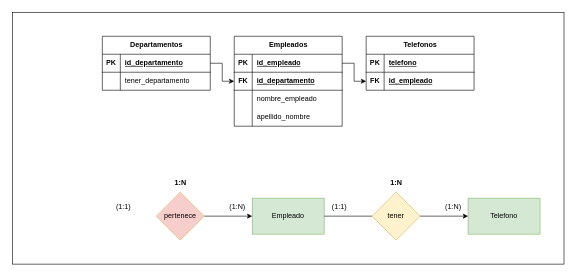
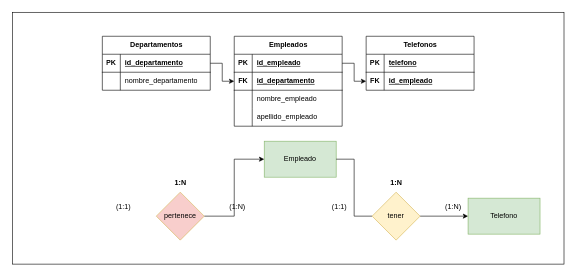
  <mxCell id="0" />
  <mxCell id="1" parent="0" />
  <mxCell id="2" value="" style="rounded=0;whiteSpace=wrap;html=1;" parent="1" vertex="1"><mxGeometry width="920" height="420" as="geometry" x="20" y="20" /></mxCell>
- <mxCell id="3" value="Empleado" style="rounded=0;whiteSpace=wrap;html=1;fillColor=#d5e8d4;strokeColor=#82b366;" parent="1" vertex="1"><mxGeometry x="420" y="330" width="120" height="60" as="geometry" /></mxCell>
+ <mxCell id="3" value="Empleado" style="rounded=0;whiteSpace=wrap;html=1;fillColor=#d5e8d4;strokeColor=#82b366;" parent="1" vertex="1"><mxGeometry x="440" y="235" width="120" height="60" as="geometry" /></mxCell>
  <mxCell id="4" style="edgeStyle=orthogonalEdgeStyle;rounded=0;orthogonalLoop=1;jettySize=auto;html=1;exitX=1;exitY=0.5;exitDx=0;exitDy=0;entryX=0;entryY=0.5;entryDx=0;entryDy=0;" parent="1" source="6" target="7" edge="1"><mxGeometry relative="1" as="geometry" /></mxCell>
  <mxCell id="5" style="edgeStyle=orthogonalEdgeStyle;rounded=0;orthogonalLoop=1;jettySize=auto;html=1;exitX=0;exitY=0.5;exitDx=0;exitDy=0;entryX=1;entryY=0.5;entryDx=0;entryDy=0;endArrow=none;startFill=0;" parent="1" source="6" target="3" edge="1"><mxGeometry relative="1" as="geometry" /></mxCell>
  <mxCell id="6" value="tener" style="rhombus;whiteSpace=wrap;html=1;fillColor=#fff2cc;strokeColor=#d6b656;" parent="1" vertex="1"><mxGeometry x="620" y="320" width="80" height="80" as="geometry" /></mxCell>
  <mxCell id="7" value="Telefono" style="rounded=0;whiteSpace=wrap;html=1;fillColor=#d5e8d4;strokeColor=#82b366;" parent="1" vertex="1"><mxGeometry x="780" y="330" width="120" height="60" as="geometry" /></mxCell>
  <mxCell id="8" value="(1:N)" style="text;html=1;align=center;verticalAlign=middle;resizable=0;points=[];autosize=1;strokeColor=none;fillColor=none;" parent="1" vertex="1"><mxGeometry x="730" y="330" width="50" height="30" as="geometry" /></mxCell>
  <mxCell id="9" value="(1:1)" style="text;html=1;align=center;verticalAlign=middle;resizable=0;points=[];autosize=1;strokeColor=none;fillColor=none;" parent="1" vertex="1"><mxGeometry x="540" y="330" width="50" height="30" as="geometry" /></mxCell>
  <mxCell id="10" value="1:N" style="text;html=1;align=center;verticalAlign=middle;resizable=0;points=[];autosize=1;strokeColor=none;fillColor=none;fontStyle=1" parent="1" vertex="1"><mxGeometry x="640" y="290" width="40" height="30" as="geometry" /></mxCell>
  <mxCell id="11" value="Empleados" style="shape=table;startSize=30;container=1;collapsible=1;childLayout=tableLayout;fixedRows=1;rowLines=0;fontStyle=1;align=center;resizeLast=1;html=1;" parent="1" vertex="1"><mxGeometry x="390" y="60" width="180" height="150" as="geometry" /></mxCell>
  <mxCell id="12" value="" style="shape=tableRow;horizontal=0;startSize=0;swimlaneHead=0;swimlaneBody=0;fillColor=none;collapsible=0;dropTarget=0;points=[[0,0.5],[1,0.5]];portConstraint=eastwest;top=0;left=0;right=0;bottom=1;" parent="11" vertex="1"><mxGeometry y="30" width="180" height="30" as="geometry" /></mxCell>
  <mxCell id="13" value="PK" style="shape=partialRectangle;connectable=0;fillColor=none;top=0;left=0;bottom=0;right=0;fontStyle=1;overflow=hidden;whiteSpace=wrap;html=1;" parent="12" vertex="1"><mxGeometry width="30" height="30" as="geometry"><mxRectangle width="30" height="30" as="alternateBounds" /></mxGeometry></mxCell>
  <mxCell id="14" value="id_empleado" style="shape=partialRectangle;connectable=0;fillColor=none;top=0;left=0;bottom=0;right=0;align=left;spacingLeft=6;fontStyle=5;overflow=hidden;whiteSpace=wrap;html=1;" parent="12" vertex="1"><mxGeometry x="30" width="150" height="30" as="geometry"><mxRectangle width="150" height="30" as="alternateBounds" /></mxGeometry></mxCell>
  <mxCell id="15" value="" style="shape=tableRow;horizontal=0;startSize=0;swimlaneHead=0;swimlaneBody=0;fillColor=none;collapsible=0;dropTarget=0;points=[[0,0.5],[1,0.5]];portConstraint=eastwest;top=0;left=0;right=0;bottom=1;" parent="11" vertex="1"><mxGeometry y="60" width="180" height="30" as="geometry" /></mxCell>
  <mxCell id="16" value="FK" style="shape=partialRectangle;connectable=0;fillColor=none;top=0;left=0;bottom=0;right=0;fontStyle=1;overflow=hidden;whiteSpace=wrap;html=1;" parent="15" vertex="1"><mxGeometry width="30" height="30" as="geometry"><mxRectangle width="30" height="30" as="alternateBounds" /></mxGeometry></mxCell>
  <mxCell id="17" value="id_departamento" style="shape=partialRectangle;connectable=0;fillColor=none;top=0;left=0;bottom=0;right=0;align=left;spacingLeft=6;fontStyle=5;overflow=hidden;whiteSpace=wrap;html=1;" parent="15" vertex="1"><mxGeometry x="30" width="150" height="30" as="geometry"><mxRectangle width="150" height="30" as="alternateBounds" /></mxGeometry></mxCell>
  <mxCell id="18" value="" style="shape=tableRow;horizontal=0;startSize=0;swimlaneHead=0;swimlaneBody=0;fillColor=none;collapsible=0;dropTarget=0;points=[[0,0.5],[1,0.5]];portConstraint=eastwest;top=0;left=0;right=0;bottom=0;" parent="11" vertex="1"><mxGeometry y="90" width="180" height="30" as="geometry" /></mxCell>
  <mxCell id="19" value="" style="shape=partialRectangle;connectable=0;fillColor=none;top=0;left=0;bottom=0;right=0;editable=1;overflow=hidden;whiteSpace=wrap;html=1;" parent="18" vertex="1"><mxGeometry width="30" height="30" as="geometry"><mxRectangle width="30" height="30" as="alternateBounds" /></mxGeometry></mxCell>
  <mxCell id="20" value="nombre_empleado" style="shape=partialRectangle;connectable=0;fillColor=none;top=0;left=0;bottom=0;right=0;align=left;spacingLeft=6;overflow=hidden;whiteSpace=wrap;html=1;" parent="18" vertex="1"><mxGeometry x="30" width="150" height="30" as="geometry"><mxRectangle width="150" height="30" as="alternateBounds" /></mxGeometry></mxCell>
  <mxCell id="21" value="" style="shape=tableRow;horizontal=0;startSize=0;swimlaneHead=0;swimlaneBody=0;fillColor=none;collapsible=0;dropTarget=0;points=[[0,0.5],[1,0.5]];portConstraint=eastwest;top=0;left=0;right=0;bottom=0;" parent="11" vertex="1"><mxGeometry y="120" width="180" height="30" as="geometry" /></mxCell>
  <mxCell id="22" value="" style="shape=partialRectangle;connectable=0;fillColor=none;top=0;left=0;bottom=0;right=0;editable=1;overflow=hidden;whiteSpace=wrap;html=1;" parent="21" vertex="1"><mxGeometry width="30" height="30" as="geometry"><mxRectangle width="30" height="30" as="alternateBounds" /></mxGeometry></mxCell>
- <mxCell id="23" value="apellido_nombre" style="shape=partialRectangle;connectable=0;fillColor=none;top=0;left=0;bottom=0;right=0;align=left;spacingLeft=6;overflow=hidden;whiteSpace=wrap;html=1;" parent="21" vertex="1"><mxGeometry x="30" width="150" height="30" as="geometry"><mxRectangle width="150" height="30" as="alternateBounds" /></mxGeometry></mxCell>
+ <mxCell id="23" value="apellido_empleado" style="shape=partialRectangle;connectable=0;fillColor=none;top=0;left=0;bottom=0;right=0;align=left;spacingLeft=6;overflow=hidden;whiteSpace=wrap;html=1;" parent="21" vertex="1"><mxGeometry x="30" width="150" height="30" as="geometry"><mxRectangle width="150" height="30" as="alternateBounds" /></mxGeometry></mxCell>
  <mxCell id="24" value="Telefonos" style="shape=table;startSize=30;container=1;collapsible=1;childLayout=tableLayout;fixedRows=1;rowLines=0;fontStyle=1;align=center;resizeLast=1;html=1;" parent="1" vertex="1"><mxGeometry x="610" y="60" width="180" height="90" as="geometry" /></mxCell>
  <mxCell id="25" value="" style="shape=tableRow;horizontal=0;startSize=0;swimlaneHead=0;swimlaneBody=0;fillColor=none;collapsible=0;dropTarget=0;points=[[0,0.5],[1,0.5]];portConstraint=eastwest;top=0;left=0;right=0;bottom=1;" parent="24" vertex="1"><mxGeometry y="30" width="180" height="30" as="geometry" /></mxCell>
  <mxCell id="26" value="PK" style="shape=partialRectangle;connectable=0;fillColor=none;top=0;left=0;bottom=0;right=0;fontStyle=1;overflow=hidden;whiteSpace=wrap;html=1;" parent="25" vertex="1"><mxGeometry width="30" height="30" as="geometry"><mxRectangle width="30" height="30" as="alternateBounds" /></mxGeometry></mxCell>
  <mxCell id="27" value="telefono" style="shape=partialRectangle;connectable=0;fillColor=none;top=0;left=0;bottom=0;right=0;align=left;spacingLeft=6;fontStyle=5;overflow=hidden;whiteSpace=wrap;html=1;" parent="25" vertex="1"><mxGeometry x="30" width="150" height="30" as="geometry"><mxRectangle width="150" height="30" as="alternateBounds" /></mxGeometry></mxCell>
  <mxCell id="28" value="" style="shape=tableRow;horizontal=0;startSize=0;swimlaneHead=0;swimlaneBody=0;fillColor=none;collapsible=0;dropTarget=0;points=[[0,0.5],[1,0.5]];portConstraint=eastwest;top=0;left=0;right=0;bottom=0;" parent="24" vertex="1"><mxGeometry y="60" width="180" height="30" as="geometry" /></mxCell>
  <mxCell id="29" value="FK" style="shape=partialRectangle;connectable=0;fillColor=none;top=0;left=0;bottom=0;right=0;fontStyle=1;overflow=hidden;whiteSpace=wrap;html=1;" parent="28" vertex="1"><mxGeometry width="30" height="30" as="geometry"><mxRectangle width="30" height="30" as="alternateBounds" /></mxGeometry></mxCell>
  <mxCell id="30" value="id_empleado" style="shape=partialRectangle;connectable=0;fillColor=none;top=0;left=0;bottom=0;right=0;align=left;spacingLeft=6;fontStyle=5;overflow=hidden;whiteSpace=wrap;html=1;" parent="28" vertex="1"><mxGeometry x="30" width="150" height="30" as="geometry"><mxRectangle width="150" height="30" as="alternateBounds" /></mxGeometry></mxCell>
  <mxCell id="31" style="edgeStyle=orthogonalEdgeStyle;rounded=0;orthogonalLoop=1;jettySize=auto;html=1;exitX=1;exitY=0.5;exitDx=0;exitDy=0;entryX=0;entryY=0.5;entryDx=0;entryDy=0;" parent="1" source="12" target="28" edge="1"><mxGeometry relative="1" as="geometry" /></mxCell>
  <mxCell id="32" value="Departamentos" style="shape=table;startSize=30;container=1;collapsible=1;childLayout=tableLayout;fixedRows=1;rowLines=0;fontStyle=1;align=center;resizeLast=1;html=1;" parent="1" vertex="1"><mxGeometry x="170" y="60" width="180" height="90" as="geometry" /></mxCell>
  <mxCell id="33" value="" style="shape=tableRow;horizontal=0;startSize=0;swimlaneHead=0;swimlaneBody=0;fillColor=none;collapsible=0;dropTarget=0;points=[[0,0.5],[1,0.5]];portConstraint=eastwest;top=0;left=0;right=0;bottom=1;" parent="32" vertex="1"><mxGeometry y="30" width="180" height="30" as="geometry" /></mxCell>
  <mxCell id="34" value="PK" style="shape=partialRectangle;connectable=0;fillColor=none;top=0;left=0;bottom=0;right=0;fontStyle=1;overflow=hidden;whiteSpace=wrap;html=1;" parent="33" vertex="1"><mxGeometry width="30" height="30" as="geometry"><mxRectangle width="30" height="30" as="alternateBounds" /></mxGeometry></mxCell>
  <mxCell id="35" value="id_departamento" style="shape=partialRectangle;connectable=0;fillColor=none;top=0;left=0;bottom=0;right=0;align=left;spacingLeft=6;fontStyle=5;overflow=hidden;whiteSpace=wrap;html=1;" parent="33" vertex="1"><mxGeometry x="30" width="150" height="30" as="geometry"><mxRectangle width="150" height="30" as="alternateBounds" /></mxGeometry></mxCell>
  <mxCell id="36" value="" style="shape=tableRow;horizontal=0;startSize=0;swimlaneHead=0;swimlaneBody=0;fillColor=none;collapsible=0;dropTarget=0;points=[[0,0.5],[1,0.5]];portConstraint=eastwest;top=0;left=0;right=0;bottom=0;" parent="32" vertex="1"><mxGeometry y="60" width="180" height="30" as="geometry" /></mxCell>
  <mxCell id="37" value="" style="shape=partialRectangle;connectable=0;fillColor=none;top=0;left=0;bottom=0;right=0;editable=1;overflow=hidden;whiteSpace=wrap;html=1;" parent="36" vertex="1"><mxGeometry width="30" height="30" as="geometry"><mxRectangle width="30" height="30" as="alternateBounds" /></mxGeometry></mxCell>
- <mxCell id="38" value="tener_departamento" style="shape=partialRectangle;connectable=0;fillColor=none;top=0;left=0;bottom=0;right=0;align=left;spacingLeft=6;overflow=hidden;whiteSpace=wrap;html=1;" parent="36" vertex="1"><mxGeometry x="30" width="150" height="30" as="geometry"><mxRectangle width="150" height="30" as="alternateBounds" /></mxGeometry></mxCell>
+ <mxCell id="38" value="nombre_departamento" style="shape=partialRectangle;connectable=0;fillColor=none;top=0;left=0;bottom=0;right=0;align=left;spacingLeft=6;overflow=hidden;whiteSpace=wrap;html=1;" parent="36" vertex="1"><mxGeometry x="30" width="150" height="30" as="geometry"><mxRectangle width="150" height="30" as="alternateBounds" /></mxGeometry></mxCell>
  <mxCell id="39" style="edgeStyle=orthogonalEdgeStyle;rounded=0;orthogonalLoop=1;jettySize=auto;html=1;exitX=1;exitY=0.5;exitDx=0;exitDy=0;entryX=0;entryY=0.5;entryDx=0;entryDy=0;" parent="1" source="40" target="3" edge="1"><mxGeometry relative="1" as="geometry" /></mxCell>
  <mxCell id="40" value="pertenece" style="rhombus;whiteSpace=wrap;html=1;fillColor=#f8cecc;strokeColor=#d6b656;" parent="1" vertex="1"><mxGeometry x="260" y="320" width="80" height="80" as="geometry" /></mxCell>
  <mxCell id="41" value="(1:N)" style="text;html=1;align=center;verticalAlign=middle;resizable=0;points=[];autosize=1;strokeColor=none;fillColor=none;" parent="1" vertex="1"><mxGeometry x="370" y="330" width="50" height="30" as="geometry" /></mxCell>
  <mxCell id="42" value="(1:1)" style="text;html=1;align=center;verticalAlign=middle;resizable=0;points=[];autosize=1;strokeColor=none;fillColor=none;" parent="1" vertex="1"><mxGeometry x="180" y="330" width="50" height="30" as="geometry" /></mxCell>
  <mxCell id="43" value="1:N" style="text;html=1;align=center;verticalAlign=middle;resizable=0;points=[];autosize=1;strokeColor=none;fillColor=none;fontStyle=1" parent="1" vertex="1"><mxGeometry x="280" y="290" width="40" height="30" as="geometry" /></mxCell>
  <mxCell id="44" style="edgeStyle=orthogonalEdgeStyle;rounded=0;orthogonalLoop=1;jettySize=auto;html=1;exitX=1;exitY=0.5;exitDx=0;exitDy=0;entryX=0;entryY=0.5;entryDx=0;entryDy=0;" parent="1" source="33" target="15" edge="1"><mxGeometry relative="1" as="geometry" /></mxCell>
